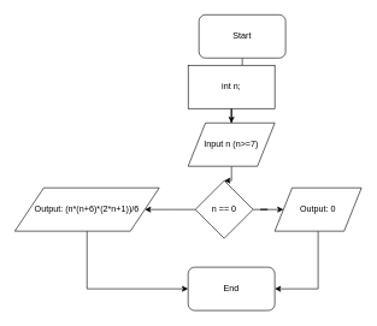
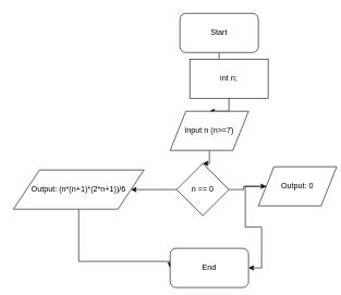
  <mxCell id="0" />
  <mxCell id="1" parent="0" />
  <mxCell id="2" value="" style="edgeStyle=orthogonalEdgeStyle;rounded=0;orthogonalLoop=1;jettySize=auto;html=1;" edge="1" parent="1" source="3" target="5"><mxGeometry relative="1" as="geometry" /></mxCell>
  <mxCell id="3" value="Start" style="rounded=1;whiteSpace=wrap;html=1;" vertex="1" parent="1"><mxGeometry x="275" y="20" width="120" height="60" as="geometry" /></mxCell>
  <mxCell id="4" value="" style="edgeStyle=orthogonalEdgeStyle;rounded=0;orthogonalLoop=1;jettySize=auto;html=1;" edge="1" parent="1" source="5" target="7"><mxGeometry relative="1" as="geometry" /></mxCell>
- <mxCell id="5" value="int n;" style="rounded=0;whiteSpace=wrap;html=1;" vertex="1" parent="1"><mxGeometry x="260" y="90" width="120" height="60" as="geometry" /></mxCell>
+ <mxCell id="5" value="int n;" style="rounded=0;whiteSpace=wrap;html=1;" vertex="1" parent="1"><mxGeometry x="290" y="90" width="120" height="60" as="geometry" /></mxCell>
  <mxCell id="6" value="" style="edgeStyle=orthogonalEdgeStyle;rounded=0;orthogonalLoop=1;jettySize=auto;html=1;" edge="1" parent="1" source="7" target="10"><mxGeometry relative="1" as="geometry" /></mxCell>
  <mxCell id="7" value="Input n (n&amp;gt;=7)" style="shape=parallelogram;perimeter=parallelogramPerimeter;whiteSpace=wrap;html=1;" vertex="1" parent="1"><mxGeometry x="260" y="170" width="120" height="60" as="geometry" /></mxCell>
  <mxCell id="8" value="" style="edgeStyle=orthogonalEdgeStyle;rounded=0;orthogonalLoop=1;jettySize=auto;html=1;" edge="1" parent="1" source="10" target="12"><mxGeometry relative="1" as="geometry" /></mxCell>
  <mxCell id="9" value="" style="edgeStyle=orthogonalEdgeStyle;rounded=0;orthogonalLoop=1;jettySize=auto;html=1;" edge="1" parent="1" source="10"><mxGeometry relative="1" as="geometry"><mxPoint x="200" y="290" as="targetPoint" /></mxGeometry></mxCell>
  <mxCell id="10" value="n == 0" style="rhombus;whiteSpace=wrap;html=1;" vertex="1" parent="1"><mxGeometry x="270" y="250" width="80" height="80" as="geometry" /></mxCell>
  <mxCell id="11" value="" style="edgeStyle=orthogonalEdgeStyle;rounded=0;orthogonalLoop=1;jettySize=auto;html=1;entryX=1;entryY=0.5;entryDx=0;entryDy=0;" edge="1" parent="1" source="12" target="15"><mxGeometry relative="1" as="geometry"><mxPoint x="440" y="400" as="targetPoint" /></mxGeometry></mxCell>
- <mxCell id="12" value="Output: 0" style="shape=parallelogram;perimeter=parallelogramPerimeter;whiteSpace=wrap;html=1;" vertex="1" parent="1"><mxGeometry x="380" y="260" width="120" height="60" as="geometry" /></mxCell>
+ <mxCell id="12" value="Output: 0" style="shape=parallelogram;perimeter=parallelogramPerimeter;whiteSpace=wrap;html=1;" vertex="1" parent="1"><mxGeometry x="395" y="255" width="120" height="60" as="geometry" /></mxCell>
  <mxCell id="13" value="" style="edgeStyle=orthogonalEdgeStyle;rounded=0;orthogonalLoop=1;jettySize=auto;html=1;entryX=0;entryY=0.5;entryDx=0;entryDy=0;" edge="1" parent="1" source="14" target="15"><mxGeometry relative="1" as="geometry"><mxPoint x="120" y="400" as="targetPoint" /><Array as="points"><mxPoint x="120" y="400" /></Array></mxGeometry></mxCell>
- <mxCell id="14" value="Output: (n*(n+6)*(2*n+1))/6" style="shape=parallelogram;perimeter=parallelogramPerimeter;whiteSpace=wrap;html=1;" vertex="1" parent="1"><mxGeometry x="20" y="260" width="200" height="60" as="geometry" /></mxCell>
- <mxCell id="15" value="End" style="rounded=1;whiteSpace=wrap;html=1;" vertex="1" parent="1"><mxGeometry x="260" y="370" width="120" height="60" as="geometry" /></mxCell>
+ <mxCell id="14" value="Output: (n*(n+1)*(2*n+1))/6" style="shape=parallelogram;perimeter=parallelogramPerimeter;whiteSpace=wrap;html=1;" vertex="1" parent="1"><mxGeometry x="20" y="260" width="200" height="60" as="geometry" /></mxCell>
+ <mxCell id="15" value="End" style="rounded=1;whiteSpace=wrap;html=1;" vertex="1" parent="1"><mxGeometry x="260" y="380" width="120" height="60" as="geometry" /></mxCell>
